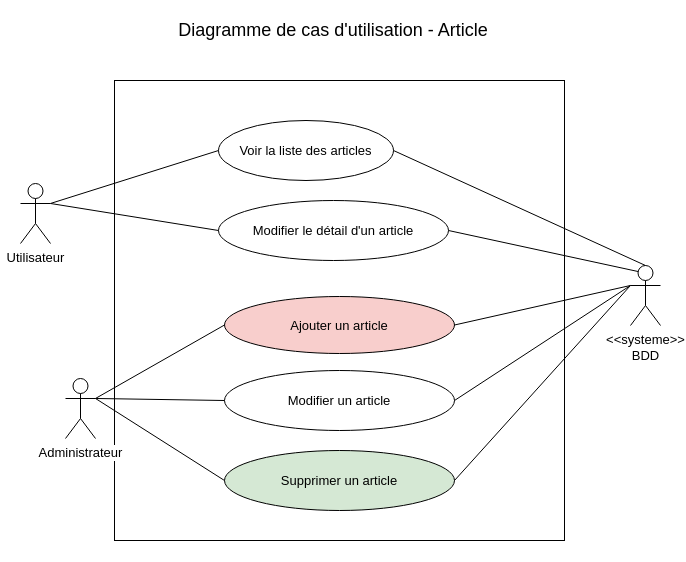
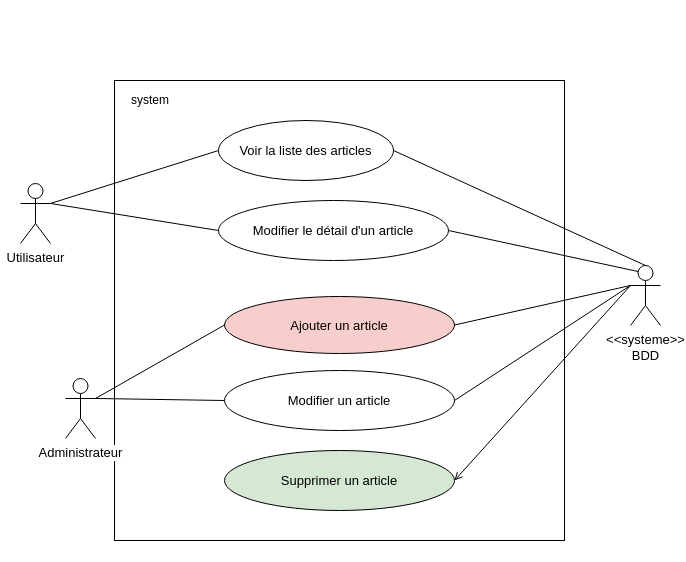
  <mxCell id="0" />
  <mxCell id="1" parent="0" />
  <mxCell id="2" value="" style="whiteSpace=wrap;html=1;" parent="1" vertex="1"><mxGeometry x="114" y="80" width="450" height="460" as="geometry" /></mxCell>
- <mxCell id="4" value="Diagramme de cas d'utilisation - Article" style="text;html=1;strokeColor=none;fillColor=none;align=center;verticalAlign=middle;whiteSpace=wrap;rounded=0;fontSize=18;" parent="1" vertex="1"><mxGeometry x="163" y="20" width="340" height="20" as="geometry" /></mxCell>
+ <mxCell id="3" value="system" style="text;html=1;strokeColor=none;fillColor=none;align=center;verticalAlign=middle;whiteSpace=wrap;rounded=0;" parent="1" vertex="1"><mxGeometry x="130" y="90" width="40" height="20" as="geometry" /></mxCell>
  <mxCell id="5" value="Utilisateur" style="shape=umlActor;verticalLabelPosition=bottom;labelBackgroundColor=#ffffff;verticalAlign=top;html=1;fontSize=13;" parent="1" vertex="1"><mxGeometry x="20" y="183" width="30" height="60" as="geometry" /></mxCell>
  <mxCell id="6" value="Administrateur" style="shape=umlActor;verticalLabelPosition=bottom;labelBackgroundColor=#ffffff;verticalAlign=top;html=1;fontSize=13;" parent="1" vertex="1"><mxGeometry x="65" y="378" width="30" height="60" as="geometry" /></mxCell>
  <mxCell id="7" value="&amp;lt;&amp;lt;systeme&amp;gt;&amp;gt;&lt;br&gt;BDD" style="shape=umlActor;verticalLabelPosition=bottom;labelBackgroundColor=#ffffff;verticalAlign=top;html=1;fontSize=13;" parent="1" vertex="1"><mxGeometry x="630" y="265" width="30" height="60" as="geometry" /></mxCell>
  <mxCell id="8" value="Voir la liste des articles" style="ellipse;whiteSpace=wrap;html=1;fontSize=13;" parent="1" vertex="1"><mxGeometry x="218" y="120" width="175" height="60" as="geometry" /></mxCell>
  <mxCell id="9" value="Modifier le détail d'un article" style="ellipse;whiteSpace=wrap;html=1;fontSize=13;" parent="1" vertex="1"><mxGeometry x="218" y="200" width="230" height="60" as="geometry" /></mxCell>
  <mxCell id="10" value="Ajouter un article" style="ellipse;whiteSpace=wrap;html=1;fontSize=13;fillColor=#f8cecc;" parent="1" vertex="1"><mxGeometry x="224" y="296" width="230" height="57" as="geometry" /></mxCell>
  <mxCell id="11" value="Supprimer un article" style="ellipse;whiteSpace=wrap;html=1;fontSize=13;fillColor=#d5e8d4;" parent="1" vertex="1"><mxGeometry x="224" y="450" width="230" height="60" as="geometry" /></mxCell>
  <mxCell id="12" value="Modifier un article" style="ellipse;whiteSpace=wrap;html=1;fontSize=13;" parent="1" vertex="1"><mxGeometry x="224" y="370" width="230" height="60" as="geometry" /></mxCell>
  <mxCell id="13" value="" style="endArrow=none;html=1;fontSize=15;exitX=1;exitY=0.333;exitDx=0;exitDy=0;exitPerimeter=0;entryX=0;entryY=0.5;entryDx=0;entryDy=0;" parent="1" source="6" target="10" edge="1"><mxGeometry width="50" height="50" relative="1" as="geometry"><mxPoint x="-10" y="720" as="sourcePoint" /><mxPoint x="40" y="670" as="targetPoint" /></mxGeometry></mxCell>
  <mxCell id="14" value="" style="endArrow=none;html=1;fontSize=15;exitX=1;exitY=0.333;exitDx=0;exitDy=0;exitPerimeter=0;entryX=0;entryY=0.5;entryDx=0;entryDy=0;" parent="1" source="6" target="12" edge="1"><mxGeometry width="50" height="50" relative="1" as="geometry"><mxPoint x="60" y="463" as="sourcePoint" /><mxPoint x="228" y="393" as="targetPoint" /></mxGeometry></mxCell>
- <mxCell id="15" value="" style="endArrow=none;html=1;fontSize=15;exitX=1;exitY=0.333;exitDx=0;exitDy=0;exitPerimeter=0;entryX=0;entryY=0.5;entryDx=0;entryDy=0;" parent="1" source="6" target="11" edge="1"><mxGeometry width="50" height="50" relative="1" as="geometry"><mxPoint x="60" y="463" as="sourcePoint" /><mxPoint x="228" y="490" as="targetPoint" /></mxGeometry></mxCell>
  <mxCell id="16" value="" style="endArrow=none;html=1;fontSize=15;exitX=0;exitY=0.333;exitDx=0;exitDy=0;exitPerimeter=0;entryX=1;entryY=0.5;entryDx=0;entryDy=0;" parent="1" source="7" target="10" edge="1"><mxGeometry width="50" height="50" relative="1" as="geometry"><mxPoint x="60" y="463" as="sourcePoint" /><mxPoint x="228" y="393" as="targetPoint" /></mxGeometry></mxCell>
  <mxCell id="17" value="" style="endArrow=none;html=1;fontSize=15;exitX=0;exitY=0.333;exitDx=0;exitDy=0;exitPerimeter=0;entryX=1;entryY=0.5;entryDx=0;entryDy=0;" parent="1" source="7" target="12" edge="1"><mxGeometry width="50" height="50" relative="1" as="geometry"><mxPoint x="630" y="353" as="sourcePoint" /><mxPoint x="458" y="393" as="targetPoint" /></mxGeometry></mxCell>
- <mxCell id="18" value="" style="endArrow=none;html=1;fontSize=15;exitX=0;exitY=0.333;exitDx=0;exitDy=0;exitPerimeter=0;entryX=1;entryY=0.5;entryDx=0;entryDy=0;" parent="1" source="7" target="11" edge="1"><mxGeometry width="50" height="50" relative="1" as="geometry"><mxPoint x="630" y="353" as="sourcePoint" /><mxPoint x="458" y="490" as="targetPoint" /></mxGeometry></mxCell>
+ <mxCell id="18" value="" style="endArrow=open;html=1;fontSize=15;exitX=0;exitY=0.333;exitDx=0;exitDy=0;exitPerimeter=0;entryX=1;entryY=0.5;entryDx=0;entryDy=0;" parent="1" source="7" target="11" edge="1"><mxGeometry width="50" height="50" relative="1" as="geometry"><mxPoint x="630" y="353" as="sourcePoint" /><mxPoint x="458" y="490" as="targetPoint" /></mxGeometry></mxCell>
  <mxCell id="19" value="" style="endArrow=none;html=1;fontSize=15;entryX=1;entryY=0.5;entryDx=0;entryDy=0;exitX=0.25;exitY=0.1;exitDx=0;exitDy=0;exitPerimeter=0;" parent="1" source="7" target="9" edge="1"><mxGeometry width="50" height="50" relative="1" as="geometry"><mxPoint x="600" y="270" as="sourcePoint" /><mxPoint x="458" y="393" as="targetPoint" /></mxGeometry></mxCell>
  <mxCell id="20" value="" style="endArrow=none;html=1;fontSize=15;entryX=1;entryY=0.5;entryDx=0;entryDy=0;exitX=0.5;exitY=0;exitDx=0;exitDy=0;exitPerimeter=0;" parent="1" source="7" target="8" edge="1"><mxGeometry width="50" height="50" relative="1" as="geometry"><mxPoint x="637.5" y="339" as="sourcePoint" /><mxPoint x="458" y="280" as="targetPoint" /></mxGeometry></mxCell>
  <mxCell id="21" value="" style="endArrow=none;html=1;fontSize=15;entryX=0;entryY=0.5;entryDx=0;entryDy=0;exitX=1;exitY=0.333;exitDx=0;exitDy=0;exitPerimeter=0;" parent="1" source="5" target="8" edge="1"><mxGeometry width="50" height="50" relative="1" as="geometry"><mxPoint x="-10" y="720" as="sourcePoint" /><mxPoint x="40" y="670" as="targetPoint" /></mxGeometry></mxCell>
  <mxCell id="22" value="" style="endArrow=none;html=1;fontSize=15;entryX=0;entryY=0.5;entryDx=0;entryDy=0;exitX=1;exitY=0.333;exitDx=0;exitDy=0;exitPerimeter=0;" parent="1" source="5" target="9" edge="1"><mxGeometry width="50" height="50" relative="1" as="geometry"><mxPoint x="60" y="213" as="sourcePoint" /><mxPoint x="228" y="170" as="targetPoint" /></mxGeometry></mxCell>
